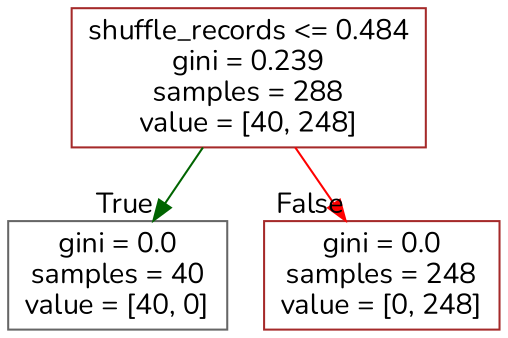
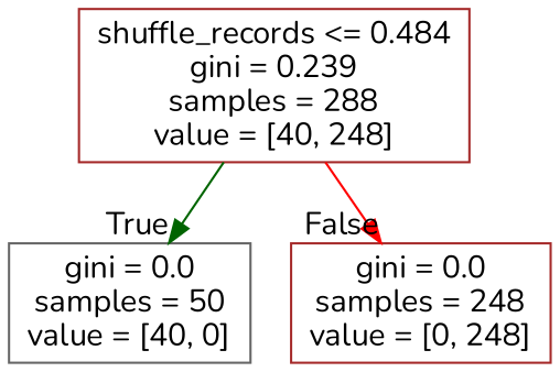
  digraph {
    fontname=Nunito
    node [shape=box color=brown fontname=Nunito]
    edge [labeldistance=2.5 fontname=Nunito]
    n1 [label="shuffle_records <= 0.484\ngini = 0.239\nsamples = 288\nvalue = [40, 248]"]
-   n2 [label="gini = 0.0\nsamples = 40\nvalue = [40, 0]" color=gray40]
+   n2 [label="gini = 0.0\nsamples = 50\nvalue = [40, 0]" color=gray40]
    n3 [label="gini = 0.0\nsamples = 248\nvalue = [0, 248]"]
    n1 -> n2 [headlabel=True labelangle=45 color=darkgreen]
    n1 -> n3 [headlabel=False labelangle=-45 color=red]
  }
